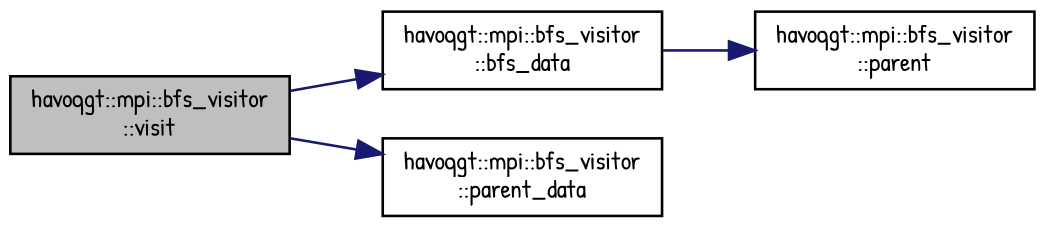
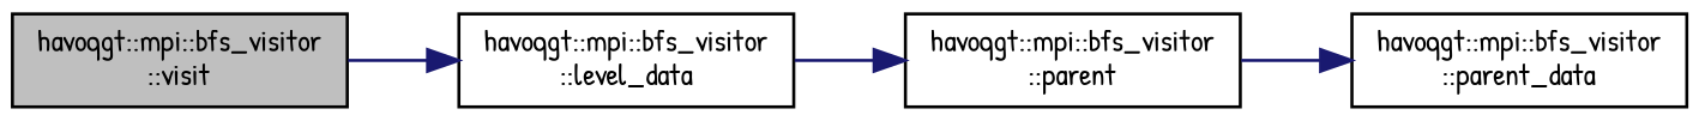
  digraph {
    fontname="Patrick Hand"
    rankdir=LR
    node [color=black fillcolor=white fontname="Patrick Hand" fontsize=10 shape=record style=filled]
    edge [color=midnightblue fontname="Patrick Hand" fontsize=10 labelfontname=Helvetica labelfontsize=10 style=solid]
    n1 [fillcolor=grey75 fontcolor=black height=0.2 label="havoqgt::mpi::bfs_visitor\l::visit" width=0.4]
-   n2 [height=0.2 label="havoqgt::mpi::bfs_visitor\l::bfs_data" width=0.4]
+   n2 [height=0.2 label="havoqgt::mpi::bfs_visitor\l::level_data" width=0.4]
    n3 [height=0.2 label="havoqgt::mpi::bfs_visitor\l::parent_data" width=0.4]
    n4 [height=0.2 label="havoqgt::mpi::bfs_visitor\l::parent" width=0.4]
    n1 -> n2
-   n1 -> n3
+   n4 -> n3
    n2 -> n4
  }
